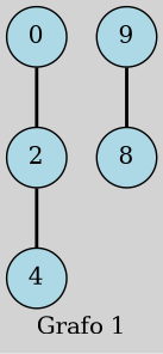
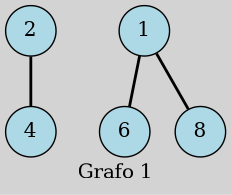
  graph {
    bgcolor=lightgrey
    label="Grafo 1"
    rankdir=TB
    node [fillcolor=lightblue shape=circle style=filled]
    edge [color=black penwidth=2]
-   0
    2
-   1 [label=9]
+   1
+   6
    n5 [label=8]
    4
-   0 -- 2
    2 -- 4
+   1 -- 6
    1 -- n5
  }
